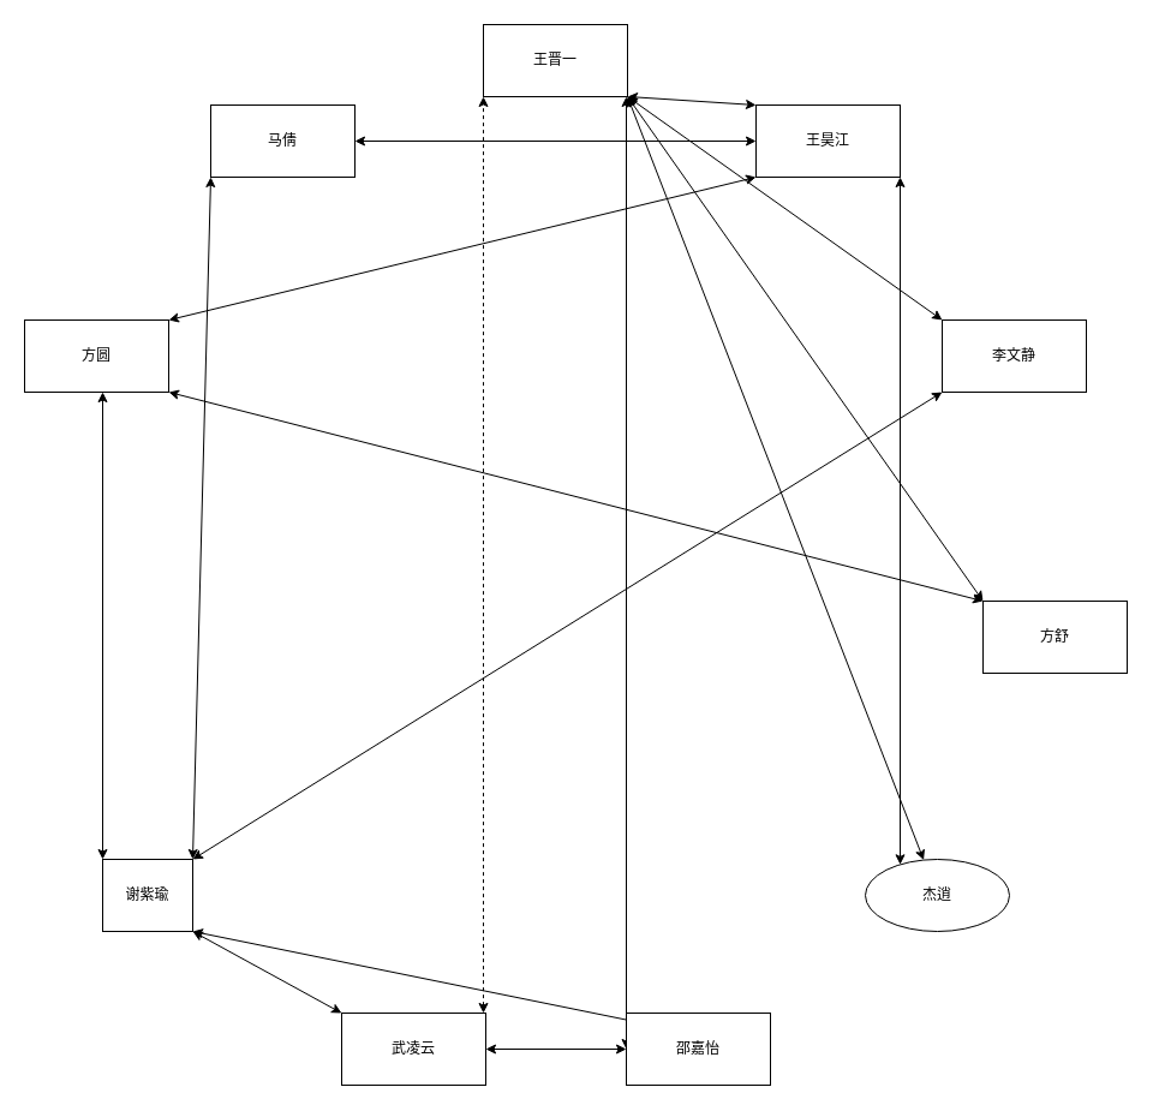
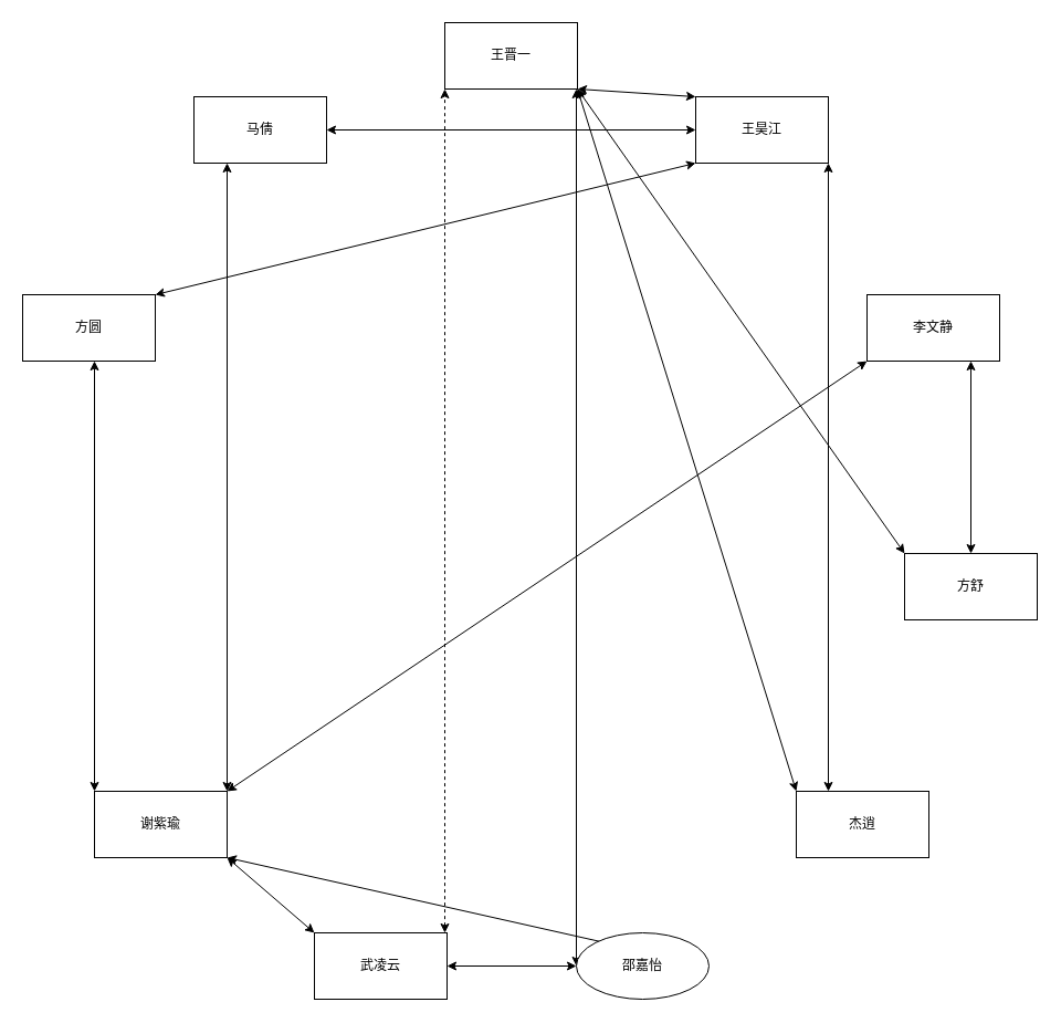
  <mxCell id="0" />
  <mxCell id="1" parent="0" />
  <mxCell id="2" style="edgeStyle=none;html=1;startArrow=classic;startFill=1;noEdgeStyle=1;orthogonal=1;" edge="1" parent="1" source="5" target="8"><mxGeometry relative="1" as="geometry" /></mxCell>
  <mxCell id="3" style="edgeStyle=none;html=1;entryX=0;entryY=0.5;entryDx=0;entryDy=0;startArrow=classic;startFill=1;noEdgeStyle=1;orthogonal=1;" edge="1" parent="1" source="5" target="17"><mxGeometry relative="1" as="geometry" /></mxCell>
- <mxCell id="4" style="edgeStyle=none;html=1;startArrow=classic;startFill=1;noEdgeStyle=1;orthogonal=1;" edge="1" parent="1" source="5" target="10"><mxGeometry relative="1" as="geometry" /></mxCell>
  <mxCell id="5" value="王晋一" style="rounded=0;whiteSpace=wrap;html=1;" vertex="1" parent="1"><mxGeometry x="402" y="20" width="120" height="60" as="geometry" /></mxCell>
  <mxCell id="6" style="edgeStyle=none;html=1;startArrow=classic;startFill=1;noEdgeStyle=1;orthogonal=1;" edge="1" parent="1" source="8" target="27"><mxGeometry relative="1" as="geometry" /></mxCell>
  <mxCell id="7" style="edgeStyle=none;html=1;startArrow=classic;startFill=1;noEdgeStyle=1;orthogonal=1;" edge="1" parent="1" source="8" target="25"><mxGeometry relative="1" as="geometry" /></mxCell>
  <mxCell id="8" value="王昊江" style="rounded=0;whiteSpace=wrap;html=1;" vertex="1" parent="1"><mxGeometry x="629" y="87" width="120" height="60" as="geometry" /></mxCell>
  <mxCell id="9" style="html=1;startArrow=classic;startFill=1;exitX=1;exitY=0.5;exitDx=0;exitDy=0;noEdgeStyle=1;orthogonal=1;" edge="1" parent="1" source="17" target="23"><mxGeometry relative="1" as="geometry"><mxPoint x="376" y="389" as="sourcePoint" /></mxGeometry></mxCell>
  <mxCell id="10" value="李文静" style="rounded=0;whiteSpace=wrap;html=1;" vertex="1" parent="1"><mxGeometry x="784" y="266" width="120" height="60" as="geometry" /></mxCell>
- <mxCell id="11" style="edgeStyle=none;html=1;startArrow=classic;startFill=1;noEdgeStyle=1;orthogonal=1;" edge="1" parent="1" source="13" target="25"><mxGeometry relative="1" as="geometry" /></mxCell>
+ <mxCell id="11" style="edgeStyle=none;html=1;startArrow=classic;startFill=1;noEdgeStyle=1;orthogonal=1;" edge="1" parent="1" source="13" target="10"><mxGeometry relative="1" as="geometry" /></mxCell>
  <mxCell id="12" style="edgeStyle=none;html=1;startArrow=classic;startFill=1;noEdgeStyle=1;orthogonal=1;" edge="1" parent="1" source="13" target="5"><mxGeometry relative="1" as="geometry" /></mxCell>
  <mxCell id="13" value="方舒" style="rounded=0;whiteSpace=wrap;html=1;" vertex="1" parent="1"><mxGeometry x="818" y="500" width="120" height="60" as="geometry" /></mxCell>
  <mxCell id="14" style="edgeStyle=none;html=1;startArrow=classic;startFill=1;noEdgeStyle=1;orthogonal=1;" edge="1" parent="1" source="16" target="8"><mxGeometry relative="1" as="geometry"><Array as="points" /></mxGeometry></mxCell>
  <mxCell id="15" style="edgeStyle=none;html=1;startArrow=classic;startFill=1;noEdgeStyle=1;orthogonal=1;" edge="1" parent="1" source="16" target="5"><mxGeometry relative="1" as="geometry"><Array as="points" /></mxGeometry></mxCell>
- <mxCell id="16" value="杰逍" style="ellipse;whiteSpace=wrap;html=1;" vertex="1" parent="1"><mxGeometry x="720" y="715" width="120" height="60" as="geometry" /></mxCell>
- <mxCell id="17" value="邵嘉怡" style="rounded=0;whiteSpace=wrap;html=1;" vertex="1" parent="1"><mxGeometry x="521" y="843" width="120" height="60" as="geometry" /></mxCell>
+ <mxCell id="16" value="杰逍" style="rounded=0;whiteSpace=wrap;html=1;" vertex="1" parent="1"><mxGeometry x="720" y="715" width="120" height="60" as="geometry" /></mxCell>
+ <mxCell id="17" value="邵嘉怡" style="ellipse;whiteSpace=wrap;html=1;" vertex="1" parent="1"><mxGeometry x="521" y="843" width="120" height="60" as="geometry" /></mxCell>
  <mxCell id="18" style="edgeStyle=none;html=1;startArrow=classic;startFill=1;noEdgeStyle=1;orthogonal=1;dashed=1;" edge="1" parent="1" source="21" target="5"><mxGeometry relative="1" as="geometry"><Array as="points" /></mxGeometry></mxCell>
  <mxCell id="19" style="edgeStyle=none;html=1;startArrow=classic;startFill=1;noEdgeStyle=1;orthogonal=1;" edge="1" parent="1" source="21" target="23"><mxGeometry relative="1" as="geometry"><Array as="points" /></mxGeometry></mxCell>
  <mxCell id="20" style="edgeStyle=none;html=1;startArrow=classic;startFill=1;noEdgeStyle=1;orthogonal=1;" edge="1" parent="1" source="21" target="17"><mxGeometry relative="1" as="geometry"><Array as="points" /></mxGeometry></mxCell>
  <mxCell id="21" value="武凌云" style="rounded=0;whiteSpace=wrap;html=1;" vertex="1" parent="1"><mxGeometry x="284" y="843" width="120" height="60" as="geometry" /></mxCell>
  <mxCell id="22" style="edgeStyle=none;html=1;startArrow=classic;startFill=1;noEdgeStyle=1;orthogonal=1;" edge="1" parent="1" source="23" target="10"><mxGeometry relative="1" as="geometry" /></mxCell>
- <mxCell id="23" value="谢紫瑜" style="rounded=0;whiteSpace=wrap;html=1;" vertex="1" parent="1"><mxGeometry x="85" y="715" width="75" height="60" as="geometry" /></mxCell>
+ <mxCell id="23" value="谢紫瑜" style="rounded=0;whiteSpace=wrap;html=1;" vertex="1" parent="1"><mxGeometry x="85" y="715" width="120" height="60" as="geometry" /></mxCell>
  <mxCell id="24" style="edgeStyle=none;html=1;startArrow=classic;startFill=1;noEdgeStyle=1;orthogonal=1;" edge="1" parent="1" source="25" target="23"><mxGeometry relative="1" as="geometry" /></mxCell>
  <mxCell id="25" value="方圆" style="rounded=0;whiteSpace=wrap;html=1;" vertex="1" parent="1"><mxGeometry x="20" y="266" width="120" height="60" as="geometry" /></mxCell>
  <mxCell id="26" style="edgeStyle=none;html=1;startArrow=classic;startFill=1;noEdgeStyle=1;orthogonal=1;" edge="1" parent="1" source="27" target="23"><mxGeometry relative="1" as="geometry" /></mxCell>
  <mxCell id="27" value="马倩" style="rounded=0;whiteSpace=wrap;html=1;" vertex="1" parent="1"><mxGeometry x="175" y="87" width="120" height="60" as="geometry" /></mxCell>
